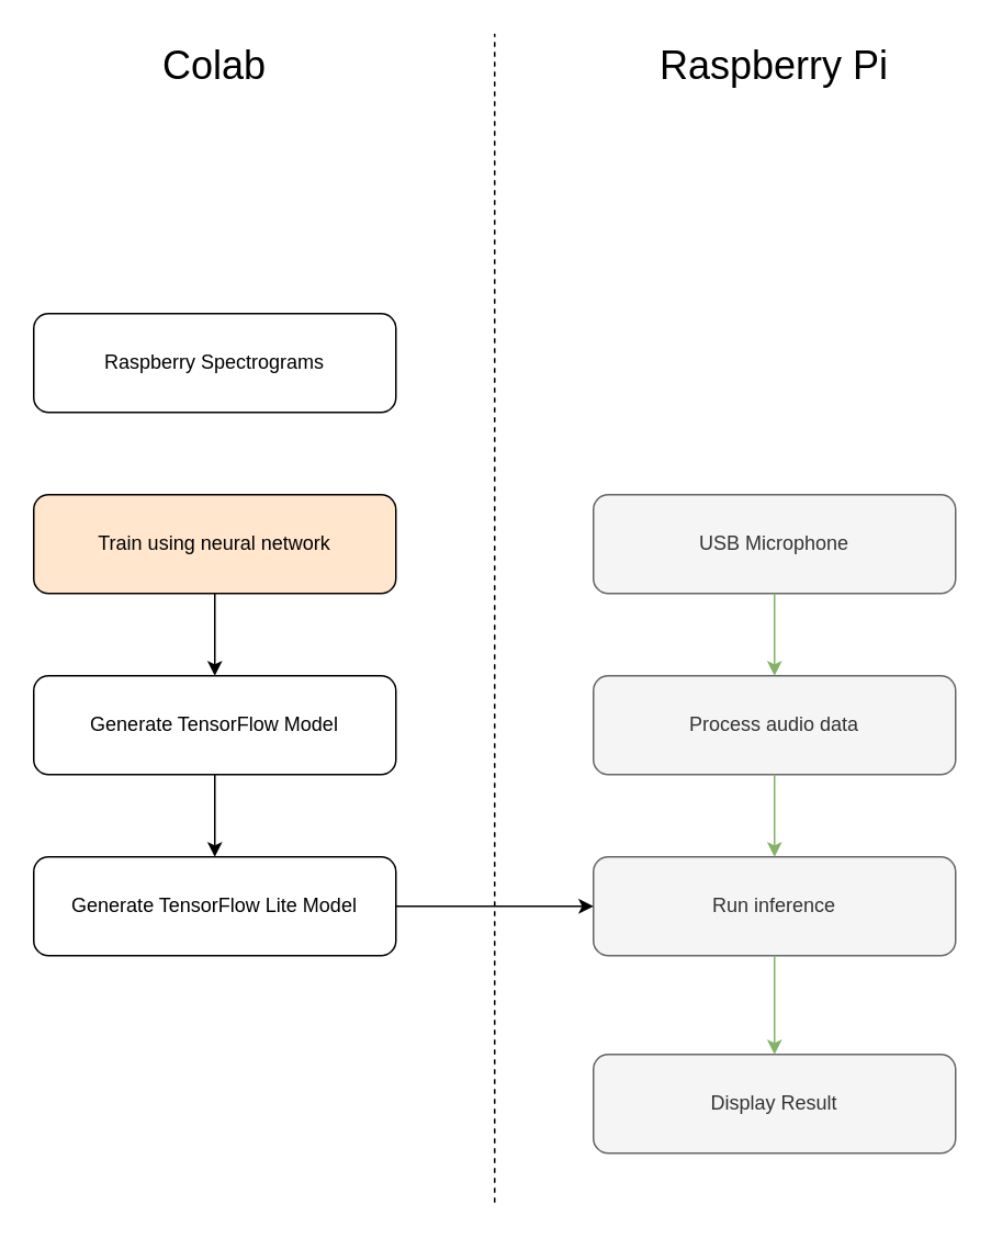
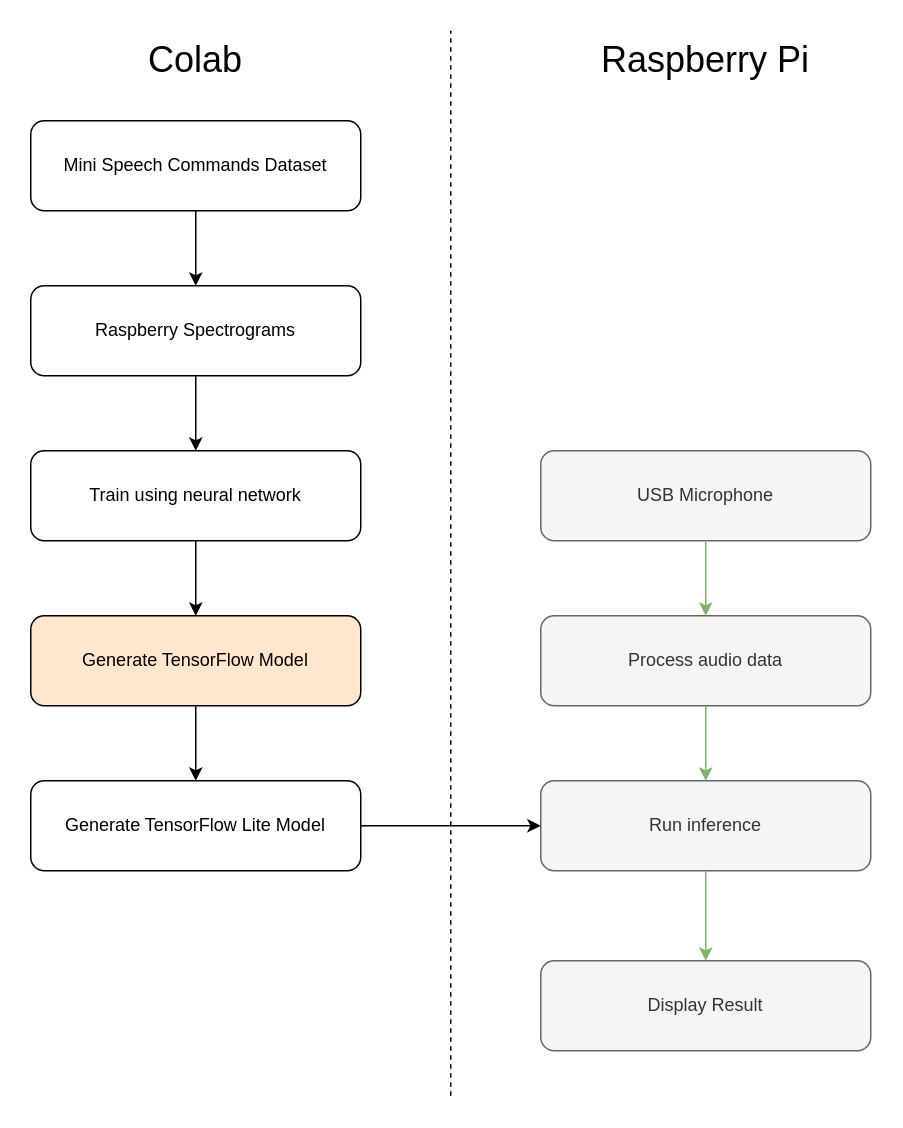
  <mxCell id="0" />
  <mxCell id="1" parent="0" />
+ <mxCell id="2" value="Mini Speech Commands Dataset" style="rounded=1;whiteSpace=wrap;html=1;" parent="1" vertex="1"><mxGeometry x="20" y="80" width="220" height="60" as="geometry" /></mxCell>
  <mxCell id="3" value="Raspberry Spectrograms" style="rounded=1;whiteSpace=wrap;html=1;" parent="1" vertex="1"><mxGeometry x="20" y="190" width="220" height="60" as="geometry" /></mxCell>
- <mxCell id="4" value="Train using neural network" style="rounded=1;whiteSpace=wrap;html=1;fillColor=#ffe6cc;" parent="1" vertex="1"><mxGeometry x="20" y="300" width="220" height="60" as="geometry" /></mxCell>
- <mxCell id="5" value="Generate TensorFlow Model" style="rounded=1;whiteSpace=wrap;html=1;" parent="1" vertex="1"><mxGeometry x="20" y="410" width="220" height="60" as="geometry" /></mxCell>
+ <mxCell id="4" value="Train using neural network" style="rounded=1;whiteSpace=wrap;html=1;" parent="1" vertex="1"><mxGeometry x="20" y="300" width="220" height="60" as="geometry" /></mxCell>
+ <mxCell id="5" value="Generate TensorFlow Model" style="rounded=1;whiteSpace=wrap;html=1;fillColor=#ffe6cc;" parent="1" vertex="1"><mxGeometry x="20" y="410" width="220" height="60" as="geometry" /></mxCell>
  <mxCell id="6" value="Generate TensorFlow Lite Model" style="rounded=1;whiteSpace=wrap;html=1;" parent="1" vertex="1"><mxGeometry x="20" y="520" width="220" height="60" as="geometry" /></mxCell>
  <mxCell id="7" value="USB Microphone" style="rounded=1;whiteSpace=wrap;html=1;fillColor=#f5f5f5;strokeColor=#666666;fontColor=#333333;" parent="1" vertex="1"><mxGeometry x="360" y="300" width="220" height="60" as="geometry" /></mxCell>
  <mxCell id="8" value="Process audio data" style="rounded=1;whiteSpace=wrap;html=1;fillColor=#f5f5f5;strokeColor=#666666;fontColor=#333333;" parent="1" vertex="1"><mxGeometry x="360" y="410" width="220" height="60" as="geometry" /></mxCell>
  <mxCell id="9" value="Run inference" style="rounded=1;whiteSpace=wrap;html=1;fillColor=#f5f5f5;strokeColor=#666666;fontColor=#333333;" parent="1" vertex="1"><mxGeometry x="360" y="520" width="220" height="60" as="geometry" /></mxCell>
  <mxCell id="10" value="Display Result" style="rounded=1;whiteSpace=wrap;html=1;fillColor=#f5f5f5;strokeColor=#666666;fontColor=#333333;" parent="1" vertex="1"><mxGeometry x="360" y="640" width="220" height="60" as="geometry" /></mxCell>
+ <mxCell id="11" value="" style="endArrow=classic;html=1;exitX=0.5;exitY=1;exitDx=0;exitDy=0;entryX=0.5;entryY=0;entryDx=0;entryDy=0;" parent="1" source="2" target="3" edge="1"><mxGeometry width="50" height="50" relative="1" as="geometry"><mxPoint x="260" y="410" as="sourcePoint" /><mxPoint x="310" y="360" as="targetPoint" /></mxGeometry></mxCell>
+ <mxCell id="12" value="" style="endArrow=classic;html=1;exitX=0.5;exitY=1;exitDx=0;exitDy=0;entryX=0.5;entryY=0;entryDx=0;entryDy=0;" parent="1" source="3" target="4" edge="1"><mxGeometry width="50" height="50" relative="1" as="geometry"><mxPoint x="260" y="320" as="sourcePoint" /><mxPoint x="310" y="270" as="targetPoint" /></mxGeometry></mxCell>
  <mxCell id="13" value="" style="endArrow=none;dashed=1;html=1;" parent="1" edge="1"><mxGeometry width="50" height="50" relative="1" as="geometry"><mxPoint x="300" y="730" as="sourcePoint" /><mxPoint x="300" y="20" as="targetPoint" /></mxGeometry></mxCell>
  <mxCell id="14" value="&lt;font style=&quot;font-size: 24px&quot;&gt;Colab&lt;/font&gt;" style="text;html=1;strokeColor=none;fillColor=none;align=center;verticalAlign=middle;whiteSpace=wrap;rounded=0;" parent="1" vertex="1"><mxGeometry x="110" y="30" width="40" height="20" as="geometry" /></mxCell>
  <mxCell id="15" value="&lt;font style=&quot;font-size: 24px&quot;&gt;Raspberry Pi&lt;/font&gt;" style="text;html=1;strokeColor=none;fillColor=none;align=center;verticalAlign=middle;whiteSpace=wrap;rounded=0;" parent="1" vertex="1"><mxGeometry x="375" y="35" width="190" height="10" as="geometry" /></mxCell>
  <mxCell id="16" value="" style="endArrow=classic;html=1;exitX=0.5;exitY=1;exitDx=0;exitDy=0;" parent="1" source="4" target="5" edge="1"><mxGeometry width="50" height="50" relative="1" as="geometry"><mxPoint x="170" y="460" as="sourcePoint" /><mxPoint x="220" y="410" as="targetPoint" /></mxGeometry></mxCell>
  <mxCell id="17" value="" style="endArrow=classic;html=1;exitX=0.5;exitY=1;exitDx=0;exitDy=0;entryX=0.5;entryY=0;entryDx=0;entryDy=0;" parent="1" source="5" target="6" edge="1"><mxGeometry width="50" height="50" relative="1" as="geometry"><mxPoint x="170" y="460" as="sourcePoint" /><mxPoint x="220" y="410" as="targetPoint" /></mxGeometry></mxCell>
  <mxCell id="18" value="" style="endArrow=classic;html=1;exitX=1;exitY=0.5;exitDx=0;exitDy=0;entryX=0;entryY=0.5;entryDx=0;entryDy=0;" parent="1" source="6" target="9" edge="1"><mxGeometry width="50" height="50" relative="1" as="geometry"><mxPoint x="170" y="460" as="sourcePoint" /><mxPoint x="220" y="410" as="targetPoint" /></mxGeometry></mxCell>
  <mxCell id="19" value="" style="endArrow=classic;html=1;exitX=0.5;exitY=1;exitDx=0;exitDy=0;fillColor=#d5e8d4;strokeColor=#82b366;" parent="1" source="7" target="8" edge="1"><mxGeometry width="50" height="50" relative="1" as="geometry"><mxPoint x="170" y="460" as="sourcePoint" /><mxPoint x="220" y="410" as="targetPoint" /></mxGeometry></mxCell>
  <mxCell id="20" value="" style="endArrow=classic;html=1;exitX=0.5;exitY=1;exitDx=0;exitDy=0;entryX=0.5;entryY=0;entryDx=0;entryDy=0;fillColor=#d5e8d4;strokeColor=#82b366;" parent="1" source="8" target="9" edge="1"><mxGeometry width="50" height="50" relative="1" as="geometry"><mxPoint x="170" y="460" as="sourcePoint" /><mxPoint x="220" y="410" as="targetPoint" /></mxGeometry></mxCell>
  <mxCell id="21" value="" style="endArrow=classic;html=1;exitX=0.5;exitY=1;exitDx=0;exitDy=0;entryX=0.5;entryY=0;entryDx=0;entryDy=0;fillColor=#d5e8d4;strokeColor=#82b366;" parent="1" source="9" target="10" edge="1"><mxGeometry width="50" height="50" relative="1" as="geometry"><mxPoint x="170" y="460" as="sourcePoint" /><mxPoint x="220" y="410" as="targetPoint" /></mxGeometry></mxCell>
